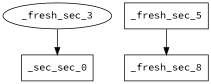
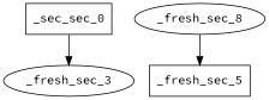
  digraph {
    fontname="Source Code Pro"
    node [fontname="Source Code Pro"]
    edge [fontname="Source Code Pro"]
    n1 [label=_sec_sec_0 shape=box]
    _fresh_sec_3
    _fresh_sec_5 [shape=box]
-   _fresh_sec_8 [shape=box]
+   _fresh_sec_8
    subgraph sub_1 {
      n1
      _fresh_sec_3
    }
    subgraph sub_2 {
      _fresh_sec_5
      _fresh_sec_8
    }
-   _fresh_sec_3 -> n1
-   _fresh_sec_5 -> _fresh_sec_8
+   n1 -> _fresh_sec_3
+   _fresh_sec_8 -> _fresh_sec_5
  }
